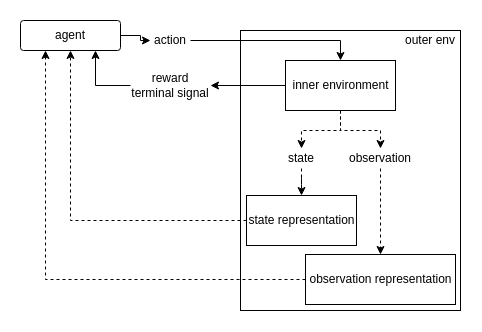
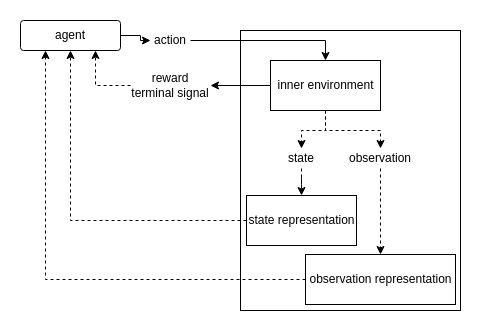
  <mxCell id="0" />
  <mxCell id="1" parent="0" />
  <mxCell id="2" value="" style="rounded=0;whiteSpace=wrap;html=1;" vertex="1" parent="1"><mxGeometry x="240" y="30" width="220" height="280" as="geometry" /></mxCell>
  <mxCell id="3" style="edgeStyle=orthogonalEdgeStyle;rounded=0;orthogonalLoop=1;jettySize=auto;html=1;entryX=0;entryY=0.5;entryDx=0;entryDy=0;" edge="1" parent="1" source="4" target="6"><mxGeometry relative="1" as="geometry" /></mxCell>
  <mxCell id="4" value="agent" style="rounded=1;arcSize=10;whiteSpace=wrap;html=1;align=center;" vertex="1" parent="1"><mxGeometry x="20" y="20" width="100" height="30" as="geometry" /></mxCell>
  <mxCell id="5" style="edgeStyle=orthogonalEdgeStyle;rounded=0;orthogonalLoop=1;jettySize=auto;html=1;entryX=0.5;entryY=0;entryDx=0;entryDy=0;" edge="1" parent="1" source="6" target="15"><mxGeometry relative="1" as="geometry" /></mxCell>
  <mxCell id="6" value="action" style="text;html=1;strokeColor=none;fillColor=none;align=center;verticalAlign=middle;whiteSpace=wrap;rounded=0;" vertex="1" parent="1"><mxGeometry x="150" y="30" width="40" height="20" as="geometry" /></mxCell>
- <mxCell id="7" value="outer env" style="text;html=1;strokeColor=none;fillColor=none;align=center;verticalAlign=middle;whiteSpace=wrap;rounded=0;" vertex="1" parent="1"><mxGeometry x="400" y="30" width="60" height="20" as="geometry" /></mxCell>
  <mxCell id="8" style="edgeStyle=orthogonalEdgeStyle;rounded=0;orthogonalLoop=1;jettySize=auto;html=1;entryX=0.5;entryY=1;entryDx=0;entryDy=0;dashed=1;" edge="1" parent="1" source="9" target="4"><mxGeometry relative="1" as="geometry" /></mxCell>
  <mxCell id="9" value="state representation" style="html=1;" vertex="1" parent="1"><mxGeometry x="246" y="195" width="110" height="50" as="geometry" /></mxCell>
  <mxCell id="10" style="edgeStyle=orthogonalEdgeStyle;rounded=0;orthogonalLoop=1;jettySize=auto;html=1;entryX=0.25;entryY=1;entryDx=0;entryDy=0;dashed=1;" edge="1" parent="1" source="11" target="4"><mxGeometry relative="1" as="geometry" /></mxCell>
  <mxCell id="11" value="observation representation" style="html=1;" vertex="1" parent="1"><mxGeometry x="305" y="254" width="150" height="50" as="geometry" /></mxCell>
  <mxCell id="12" style="edgeStyle=orthogonalEdgeStyle;rounded=0;orthogonalLoop=1;jettySize=auto;html=1;entryX=0.5;entryY=0;entryDx=0;entryDy=0;dashed=1;" edge="1" parent="1" source="15" target="17"><mxGeometry relative="1" as="geometry" /></mxCell>
  <mxCell id="13" style="edgeStyle=orthogonalEdgeStyle;rounded=0;orthogonalLoop=1;jettySize=auto;html=1;entryX=0.5;entryY=0;entryDx=0;entryDy=0;dashed=1;" edge="1" parent="1" source="15" target="19"><mxGeometry relative="1" as="geometry" /></mxCell>
  <mxCell id="14" style="edgeStyle=orthogonalEdgeStyle;rounded=0;orthogonalLoop=1;jettySize=auto;html=1;entryX=1;entryY=0.5;entryDx=0;entryDy=0;" edge="1" parent="1" source="15" target="21"><mxGeometry relative="1" as="geometry" /></mxCell>
- <mxCell id="15" value="inner environment" style="html=1;" vertex="1" parent="1"><mxGeometry x="285" y="60" width="110" height="50" as="geometry" /></mxCell>
+ <mxCell id="15" value="inner environment" style="html=1;" vertex="1" parent="1"><mxGeometry x="270" y="60" width="110" height="50" as="geometry" /></mxCell>
  <mxCell id="16" style="edgeStyle=orthogonalEdgeStyle;rounded=0;orthogonalLoop=1;jettySize=auto;html=1;entryX=0.5;entryY=0;entryDx=0;entryDy=0;dashed=1;" edge="1" parent="1" source="17" target="9"><mxGeometry relative="1" as="geometry" /></mxCell>
  <mxCell id="17" value="state" style="text;html=1;strokeColor=none;fillColor=none;align=center;verticalAlign=middle;whiteSpace=wrap;rounded=0;" vertex="1" parent="1"><mxGeometry x="281" y="148" width="40" height="20" as="geometry" /></mxCell>
  <mxCell id="18" style="edgeStyle=orthogonalEdgeStyle;rounded=0;orthogonalLoop=1;jettySize=auto;html=1;entryX=0.5;entryY=0;entryDx=0;entryDy=0;dashed=1;" edge="1" parent="1" source="19" target="11"><mxGeometry relative="1" as="geometry" /></mxCell>
  <mxCell id="19" value="observation" style="text;html=1;strokeColor=none;fillColor=none;align=center;verticalAlign=middle;whiteSpace=wrap;rounded=0;" vertex="1" parent="1"><mxGeometry x="345" y="148" width="70" height="20" as="geometry" /></mxCell>
- <mxCell id="20" style="edgeStyle=orthogonalEdgeStyle;rounded=0;orthogonalLoop=1;jettySize=auto;html=1;entryX=0.75;entryY=1;entryDx=0;entryDy=0;" edge="1" parent="1" source="21" target="4"><mxGeometry relative="1" as="geometry" /></mxCell>
+ <mxCell id="20" style="edgeStyle=orthogonalEdgeStyle;rounded=0;orthogonalLoop=1;jettySize=auto;html=1;entryX=0.75;entryY=1;entryDx=0;entryDy=0;dashed=1;" edge="1" parent="1" source="21" target="4"><mxGeometry relative="1" as="geometry" /></mxCell>
  <mxCell id="21" value="reward terminal signal" style="text;html=1;strokeColor=none;fillColor=none;align=center;verticalAlign=middle;whiteSpace=wrap;rounded=0;" vertex="1" parent="1"><mxGeometry x="130" y="75" width="80" height="20" as="geometry" /></mxCell>
